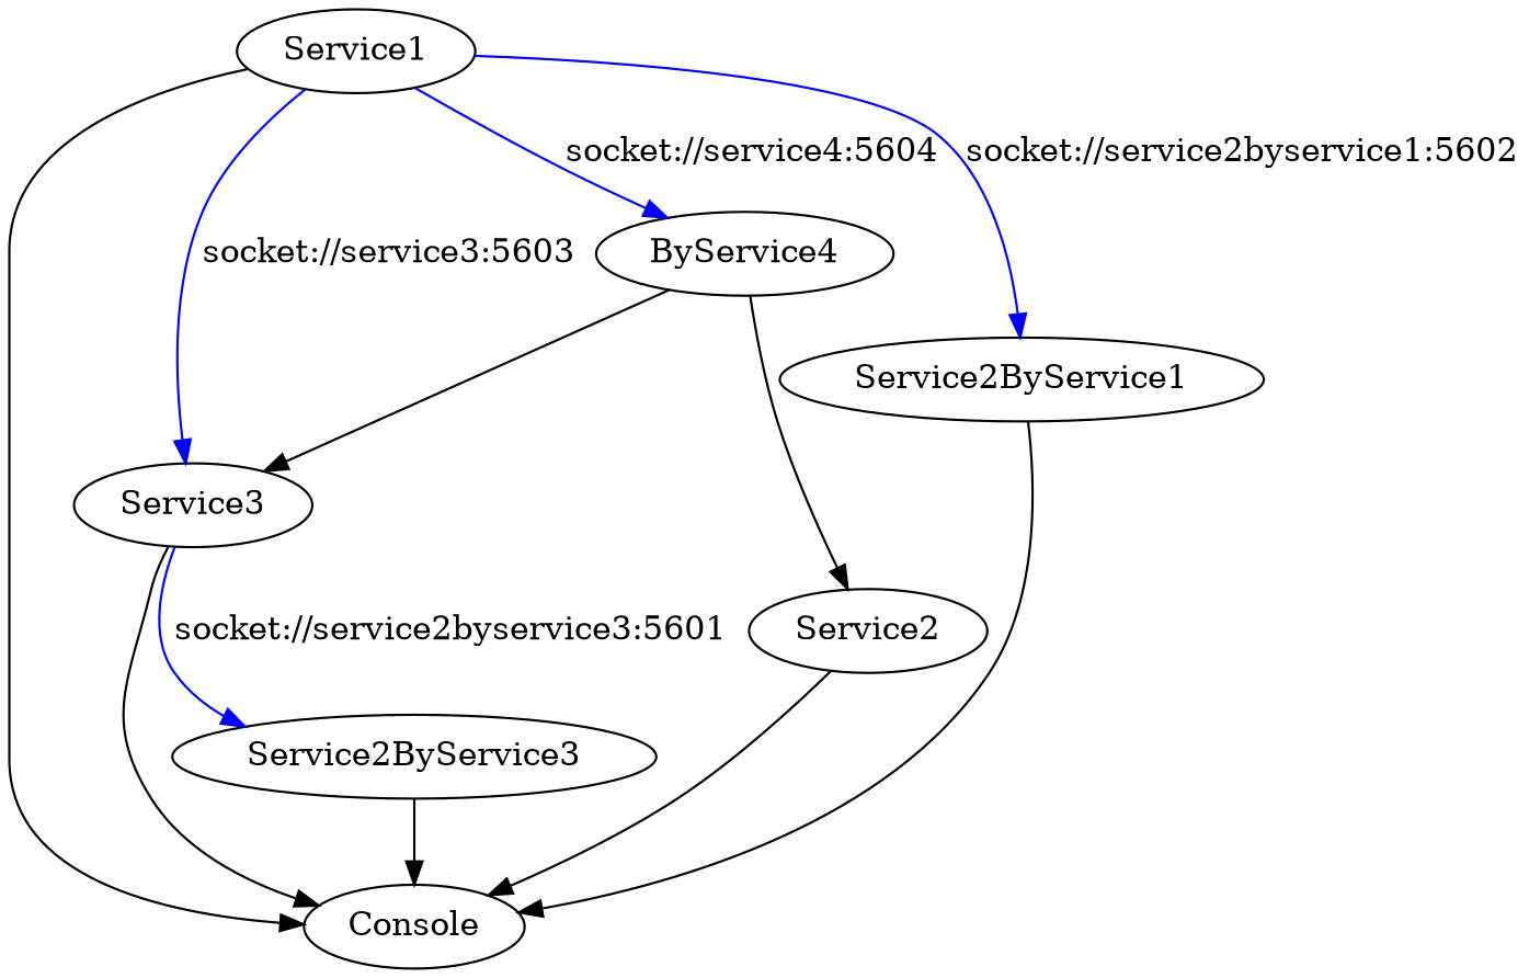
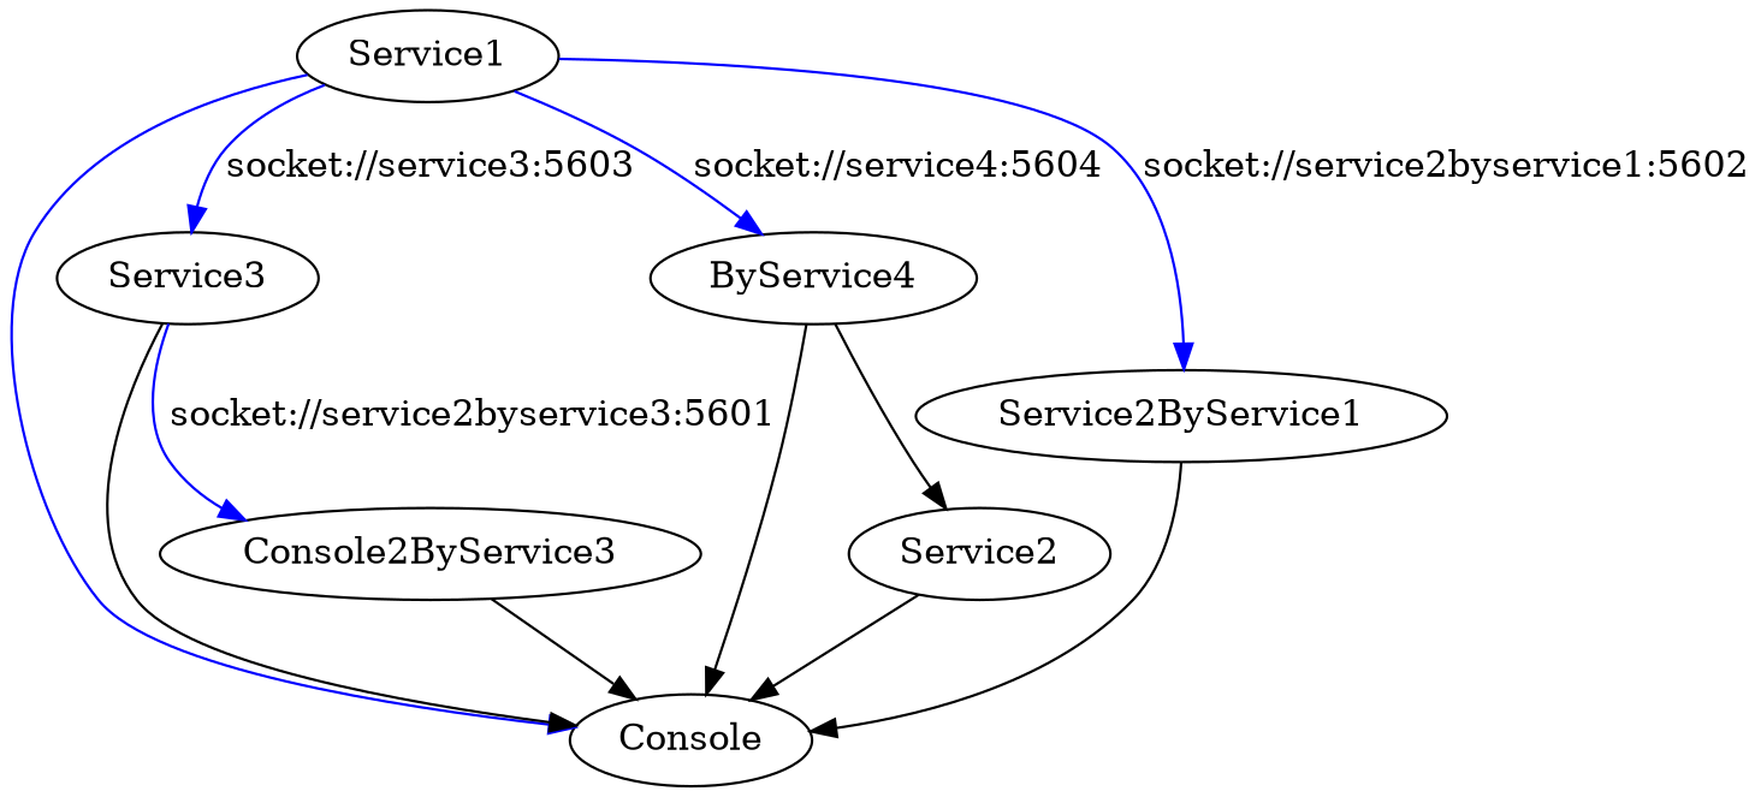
  digraph {
    Service1
    Console
    Service3
    n4 [label=ByService4]
    Service2ByService1
-   Service2ByService3
+   Service2ByService3 [label=Console2ByService3]
    Service2
-   Service1 -> Console
+   Service1 -> Console [color=blue]
    Service1 -> Service3 [color=blue label="socket://service3:5603"]
    Service1 -> n4 [color=blue label="socket://service4:5604"]
    Service1 -> Service2ByService1 [color=blue label="socket://service2byservice1:5602"]
    Service3 -> Console
    Service3 -> Service2ByService3 [color=blue label="socket://service2byservice3:5601"]
-   n4 -> Service3
+   n4 -> Console
    n4 -> Service2
    Service2ByService1 -> Console
    Service2ByService3 -> Console
    Service2 -> Console
  }
